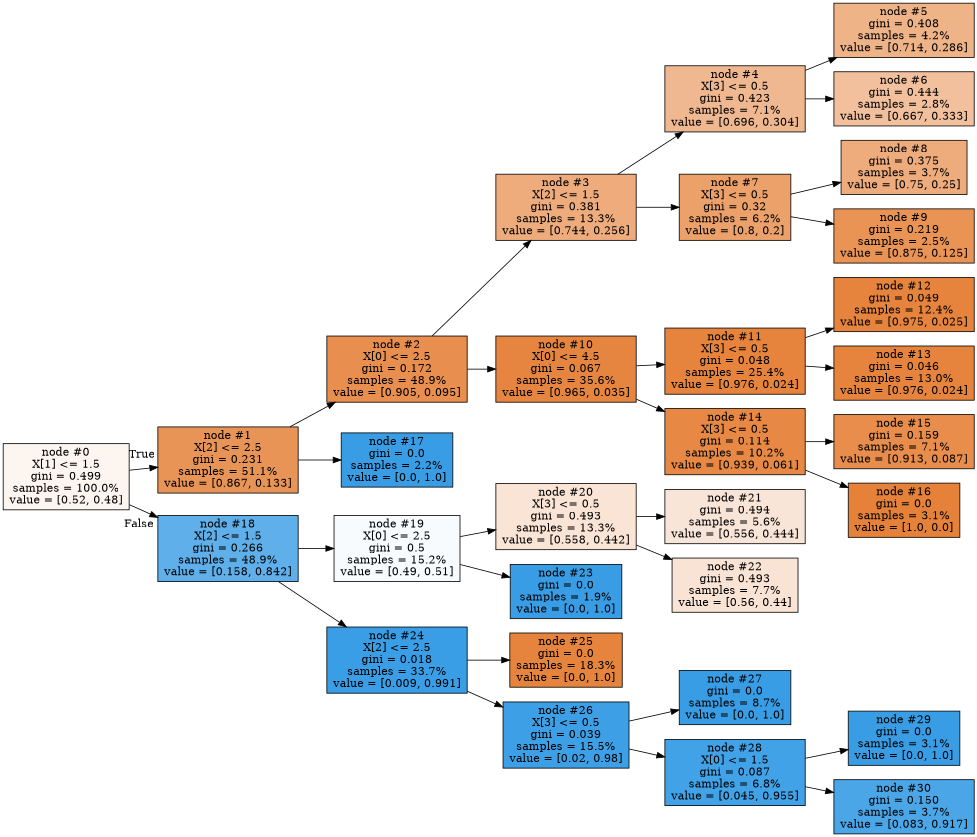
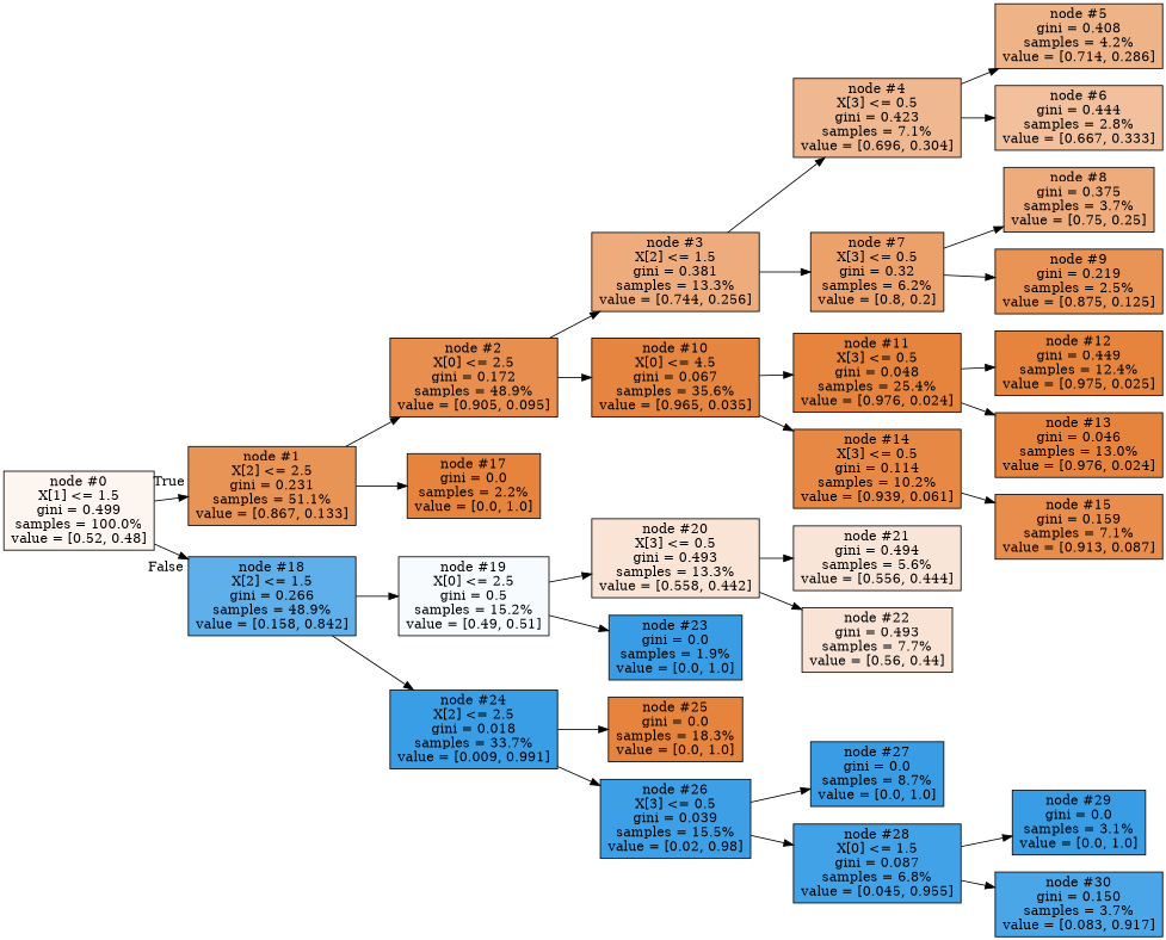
  digraph {
    rankdir=LR
    node [color=black fillcolor="#399de5ff" shape=box style=filled]
    n1 [fillcolor="#e5813914" label="node #0\nX[1] <= 1.5\ngini = 0.499\nsamples = 100.0%\nvalue = [0.52, 0.48]"]
    n2 [fillcolor="#e58139d8" label="node #1\nX[2] <= 2.5\ngini = 0.231\nsamples = 51.1%\nvalue = [0.867, 0.133]"]
    n3 [fillcolor="#399de5cf" label="node #18\nX[2] <= 1.5\ngini = 0.266\nsamples = 48.9%\nvalue = [0.158, 0.842]"]
    n4 [fillcolor="#e58139e4" label="node #2\nX[0] <= 2.5\ngini = 0.172\nsamples = 48.9%\nvalue = [0.905, 0.095]"]
-   n5 [label="node #17\ngini = 0.0\nsamples = 2.2%\nvalue = [0.0, 1.0]"]
+   n5 [fillcolor="#e58139f9" label="node #17\ngini = 0.0\nsamples = 2.2%\nvalue = [0.0, 1.0]"]
    n6 [fillcolor="#399de50a" label="node #19\nX[0] <= 2.5\ngini = 0.5\nsamples = 15.2%\nvalue = [0.49, 0.51]"]
    n7 [fillcolor="#399de5fd" label="node #24\nX[2] <= 2.5\ngini = 0.018\nsamples = 33.7%\nvalue = [0.009, 0.991]"]
    n8 [fillcolor="#e58139a7" label="node #3\nX[2] <= 1.5\ngini = 0.381\nsamples = 13.3%\nvalue = [0.744, 0.256]"]
    n9 [fillcolor="#e58139f6" label="node #10\nX[0] <= 4.5\ngini = 0.067\nsamples = 35.6%\nvalue = [0.965, 0.035]"]
    n10 [fillcolor="#e581398f" label="node #4\nX[3] <= 0.5\ngini = 0.423\nsamples = 7.1%\nvalue = [0.696, 0.304]"]
    n11 [fillcolor="#e58139bf" label="node #7\nX[3] <= 0.5\ngini = 0.32\nsamples = 6.2%\nvalue = [0.8, 0.2]"]
    n12 [fillcolor="#e58139f9" label="node #11\nX[3] <= 0.5\ngini = 0.048\nsamples = 25.4%\nvalue = [0.976, 0.024]"]
    n13 [fillcolor="#e58139ef" label="node #14\nX[3] <= 0.5\ngini = 0.114\nsamples = 10.2%\nvalue = [0.939, 0.061]"]
    n14 [fillcolor="#e5813999" label="node #5\ngini = 0.408\nsamples = 4.2%\nvalue = [0.714, 0.286]"]
    n15 [fillcolor="#e581397f" label="node #6\ngini = 0.444\nsamples = 2.8%\nvalue = [0.667, 0.333]"]
    n16 [fillcolor="#e58139aa" label="node #8\ngini = 0.375\nsamples = 3.7%\nvalue = [0.75, 0.25]"]
    n17 [fillcolor="#e58139db" label="node #9\ngini = 0.219\nsamples = 2.5%\nvalue = [0.875, 0.125]"]
-   n18 [fillcolor="#e58139f8" label="node #12\ngini = 0.049\nsamples = 12.4%\nvalue = [0.975, 0.025]"]
+   n18 [fillcolor="#e58139f8" label="node #12\ngini = 0.449\nsamples = 12.4%\nvalue = [0.975, 0.025]"]
    n19 [fillcolor="#e58139f9" label="node #13\ngini = 0.046\nsamples = 13.0%\nvalue = [0.976, 0.024]"]
    n20 [fillcolor="#e58139e7" label="node #15\ngini = 0.159\nsamples = 7.1%\nvalue = [0.913, 0.087]"]
-   n21 [fillcolor="#e58139ff" label="node #16\ngini = 0.0\nsamples = 3.1%\nvalue = [1.0, 0.0]"]
    n22 [fillcolor="#e5813935" label="node #20\nX[3] <= 0.5\ngini = 0.493\nsamples = 13.3%\nvalue = [0.558, 0.442]"]
    n23 [label="node #23\ngini = 0.0\nsamples = 1.9%\nvalue = [0.0, 1.0]"]
    n24 [fillcolor="#e58139f9" label="node #25\ngini = 0.0\nsamples = 18.3%\nvalue = [0.0, 1.0]"]
    n25 [fillcolor="#399de5fa" label="node #26\nX[3] <= 0.5\ngini = 0.039\nsamples = 15.5%\nvalue = [0.02, 0.98]"]
    n26 [fillcolor="#e5813933" label="node #21\ngini = 0.494\nsamples = 5.6%\nvalue = [0.556, 0.444]"]
    n27 [fillcolor="#e5813937" label="node #22\ngini = 0.493\nsamples = 7.7%\nvalue = [0.56, 0.44]"]
    n28 [label="node #27\ngini = 0.0\nsamples = 8.7%\nvalue = [0.0, 1.0]"]
    n29 [fillcolor="#399de5f3" label="node #28\nX[0] <= 1.5\ngini = 0.087\nsamples = 6.8%\nvalue = [0.045, 0.955]"]
    n30 [label="node #29\ngini = 0.0\nsamples = 3.1%\nvalue = [0.0, 1.0]"]
    n31 [fillcolor="#399de5e8" label="node #30\ngini = 0.150\nsamples = 3.7%\nvalue = [0.083, 0.917]"]
    n1 -> n2 [headlabel=True labelangle=-45 labeldistance=2.5]
    n1 -> n3 [headlabel=False labelangle=45 labeldistance=2.5]
    n2 -> n4
    n2 -> n5
    n3 -> n6
    n3 -> n7
    n4 -> n8
    n4 -> n9
    n6 -> n22
    n6 -> n23
    n7 -> n24
    n7 -> n25
    n8 -> n10
    n8 -> n11
    n9 -> n12
    n9 -> n13
    n10 -> n14
    n10 -> n15
    n11 -> n16
    n11 -> n17
    n12 -> n18
    n12 -> n19
    n13 -> n20
-   n13 -> n21
    n22 -> n26
    n22 -> n27
    n25 -> n28
    n25 -> n29
    n29 -> n30
    n29 -> n31
  }
